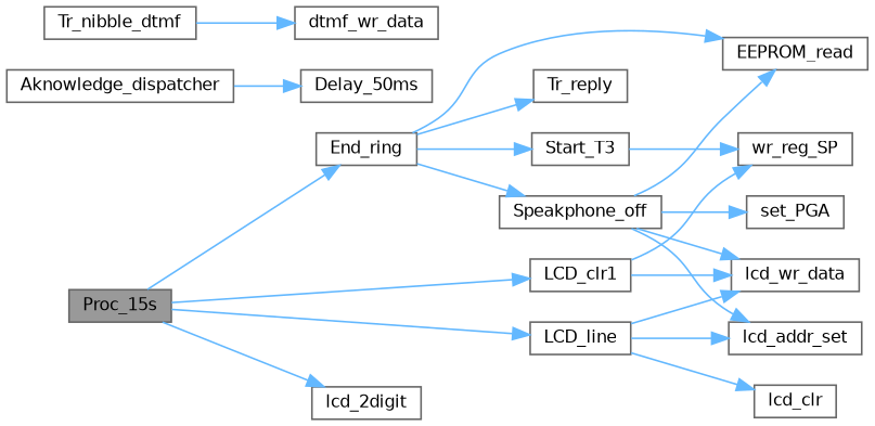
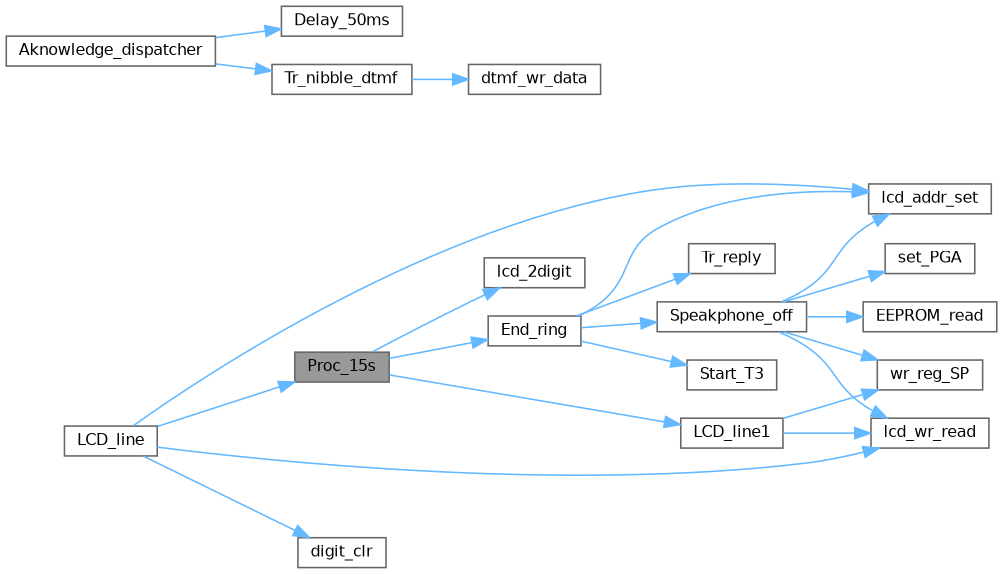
  digraph {
    rankdir=LR
    node [color=grey40 fillcolor=white fontname=Helvetica fontsize=10 shape=box style=filled]
    edge [color=steelblue1 fontname=Helvetica fontsize=10 labelfontname=Helvetica labelfontsize=10 style=solid]
    n1 [color=gray40 fillcolor=grey60 fontcolor=black height=0.2 label=Proc_15s width=0.4]
    n2 [height=0.2 label=End_ring width=0.4]
    n3 [height=0.2 label=lcd_2digit width=0.4]
    n4 [height=0.2 label=LCD_line width=0.4]
-   n5 [height=0.2 label=LCD_clr1 width=0.4]
+   n5 [height=0.2 label=LCD_line1 width=0.4]
    n6 [height=0.2 label=EEPROM_read width=0.4]
    n7 [height=0.2 label=Speakphone_off width=0.4]
    n8 [height=0.2 label=Start_T3 width=0.4]
    n9 [height=0.2 label=Tr_reply width=0.4]
    n10 [height=0.2 label=lcd_addr_set width=0.4]
-   n11 [height=0.2 label=lcd_wr_data width=0.4]
-   n12 [height=0.2 label=lcd_clr width=0.4]
+   n11 [height=0.2 label=lcd_wr_read width=0.4]
+   n12 [height=0.2 label=digit_clr width=0.4]
    n13 [height=0.2 label=wr_reg_SP width=0.4]
    n14 [height=0.2 label=set_PGA width=0.4]
    n15 [height=0.2 label=Aknowledge_dispatcher width=0.4]
    n16 [height=0.2 label=Delay_50ms width=0.4]
    n17 [height=0.2 label=Tr_nibble_dtmf width=0.4]
    n18 [height=0.2 label=dtmf_wr_data width=0.4]
    n1 -> n2
    n1 -> n3
-   n1 -> n4
+   n4 -> n1
    n1 -> n5
-   n2 -> n6
+   n2 -> n10
    n2 -> n7
    n2 -> n8
    n2 -> n9
    n4 -> n10
    n4 -> n11
    n4 -> n12
    n5 -> n11
    n5 -> n13
    n7 -> n6
    n7 -> n10
    n7 -> n11
-   n8 -> n13
+   n7 -> n13
    n7 -> n14
    n15 -> n16
+   n15 -> n17
    n17 -> n18
  }
